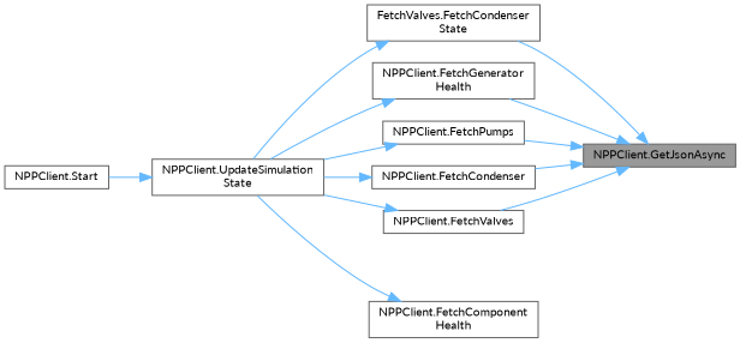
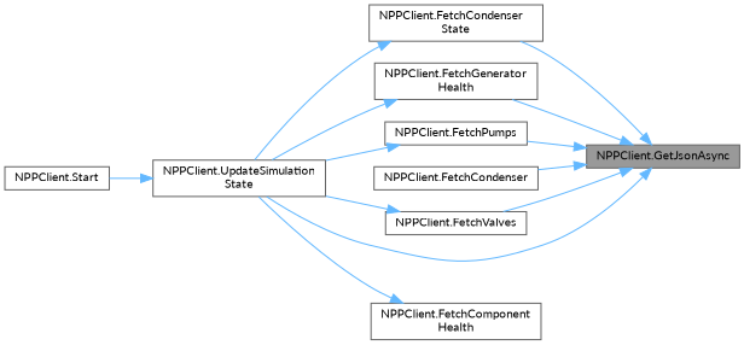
  digraph {
    fontname=Lato
    rankdir=RL
    node [color=grey40 fillcolor=white fontname=Lato fontsize=10 shape=box style=filled]
    edge [color=steelblue1 dir=back fontname=Lato fontsize=10 labelfontname=Helvetica labelfontsize=10 style=solid]
    n1 [color=gray40 fillcolor=grey60 fontcolor=black height=0.2 label="NPPClient.GetJsonAsync" width=0.4]
-   n2 [height=0.2 label="FetchValves.FetchCondenser\lState" width=0.4]
+   n2 [height=0.2 label="NPPClient.FetchCondenser\lState" width=0.4]
    n3 [height=0.2 label="NPPClient.FetchGenerator\lHealth" width=0.4]
    n4 [height=0.2 label="NPPClient.FetchPumps" width=0.4]
    n5 [height=0.2 label="NPPClient.FetchCondenser" width=0.4]
    n6 [height=0.2 label="NPPClient.FetchValves" width=0.4]
    n7 [height=0.2 label="NPPClient.FetchComponent\lHealth" width=0.4]
    n8 [height=0.2 label="NPPClient.UpdateSimulation\lState" width=0.4]
    n9 [height=0.2 label="NPPClient.Start" width=0.4]
    n1 -> n2
    n1 -> n3
    n1 -> n4
    n1 -> n5
    n1 -> n6
    n2 -> n8
    n3 -> n8
    n4 -> n8
-   n5 -> n8
+   n1 -> n8
    n6 -> n8
    n7 -> n8
    n8 -> n9
  }
